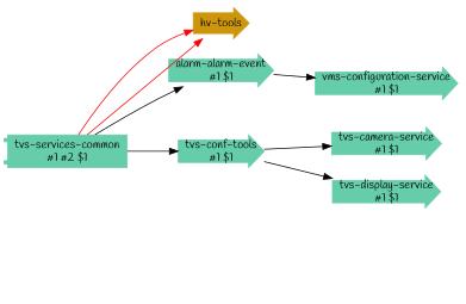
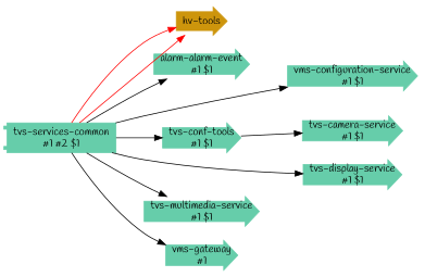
  digraph {
    concentrate=true
    fontname=Handlee
    forcelabels=true
    rankdir=LR
    node [color=aquamarine3 fontname=Handlee shape=rarrow style=filled]
    edge [fontname=Handlee]
    n1 [color=darkgoldenrod3 label="hv-tools"]
    n2 [label="alarm-alarm-event\n#1 $1"]
    n3 [label="tvs-camera-service\n#1 $1"]
    n4 [label="vms-configuration-service\n#1 $1"]
    n5 [label="tvs-conf-tools\n#1 $1"]
    n6 [label="tvs-display-service\n#1 $1"]
+   n7 [label="tvs-multimedia-service\n#1 $1"]
    n8 [label="tvs-services-common\n#1 #2 $1" shape=component]
+   n9 [label="vms-gateway\n#1"]
    n5 -> n3
    n8 -> n1 [color=red style=filled]
    n8 -> n1 [color=red style=filled]
    n8 -> n2
-   n2 -> n4
+   n8 -> n4
    n8 -> n5
-   n5 -> n6
+   n8 -> n6
+   n8 -> n7
+   n8 -> n9
  }
